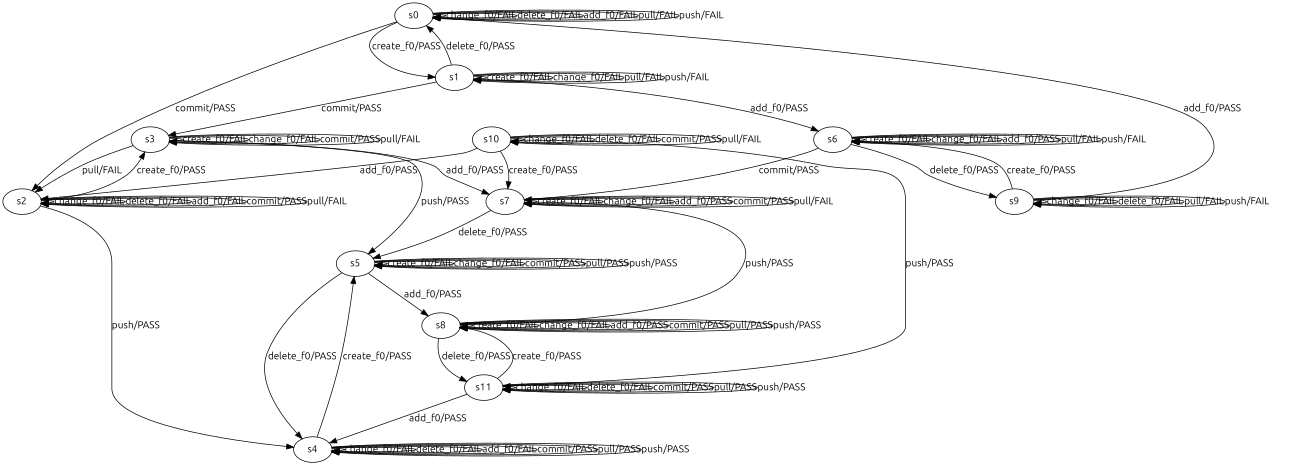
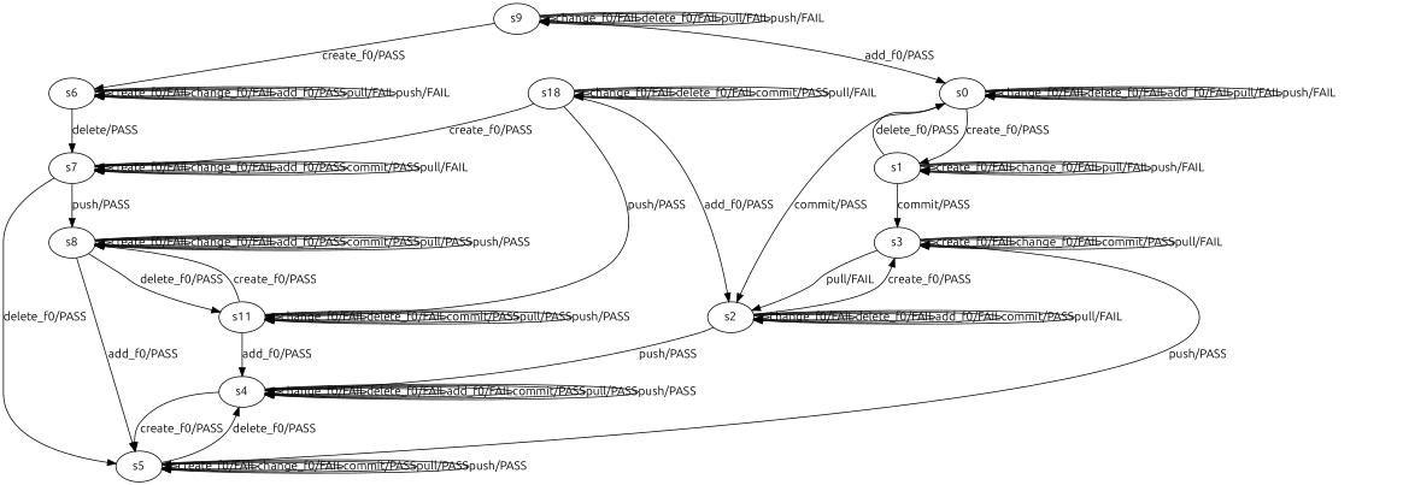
  digraph {
    fontname=Ubuntu
    node [fontname=Ubuntu]
    edge [fontname=Ubuntu]
    n1 [label=s0]
    n2 [label=s1]
    n3 [label=s2]
    n4 [label=s3]
    n5 [label=s6]
    n6 [label=s4]
    n7 [label=s5]
    n8 [label=s7]
    n9 [label=s9]
    n10 [label=s8]
    n11 [label=s11]
-   n12 [label=s10]
+   n12 [label=s18]
    n1 -> n1 [label="change_f0/FAIL"]
    n1 -> n1 [label="delete_f0/FAIL"]
    n1 -> n1 [label="add_f0/FAIL"]
    n1 -> n1 [label="pull/FAIL"]
    n1 -> n1 [label="push/FAIL"]
    n1 -> n2 [label="create_f0/PASS"]
    n1 -> n3 [label="commit/PASS"]
    n2 -> n1 [label="delete_f0/PASS"]
    n2 -> n2 [label="create_f0/FAIL"]
    n2 -> n2 [label="change_f0/FAIL"]
    n2 -> n2 [label="pull/FAIL"]
    n2 -> n2 [label="push/FAIL"]
    n2 -> n4 [label="commit/PASS"]
-   n2 -> n5 [label="add_f0/PASS"]
    n3 -> n3 [label="change_f0/FAIL"]
    n3 -> n3 [label="delete_f0/FAIL"]
    n3 -> n3 [label="add_f0/FAIL"]
    n3 -> n3 [label="commit/PASS"]
    n3 -> n3 [label="pull/FAIL"]
    n3 -> n4 [label="create_f0/PASS"]
    n3 -> n6 [label="push/PASS"]
    n4 -> n3 [label="pull/FAIL"]
    n4 -> n4 [label="create_f0/FAIL"]
    n4 -> n4 [label="change_f0/FAIL"]
    n4 -> n4 [label="commit/PASS"]
    n4 -> n4 [label="pull/FAIL"]
    n4 -> n7 [label="push/PASS"]
-   n4 -> n8 [label="add_f0/PASS"]
    n5 -> n5 [label="create_f0/FAIL"]
    n5 -> n5 [label="change_f0/FAIL"]
    n5 -> n5 [label="add_f0/PASS"]
    n5 -> n5 [label="pull/FAIL"]
    n5 -> n5 [label="push/FAIL"]
-   n5 -> n8 [label="commit/PASS"]
-   n5 -> n9 [label="delete_f0/PASS"]
+   n5 -> n8 [label="delete/PASS"]
    n6 -> n6 [label="change_f0/FAIL"]
    n6 -> n6 [label="delete_f0/FAIL"]
    n6 -> n6 [label="add_f0/FAIL"]
    n6 -> n6 [label="commit/PASS"]
    n6 -> n6 [label="pull/PASS"]
    n6 -> n6 [label="push/PASS"]
    n6 -> n7 [label="create_f0/PASS"]
    n7 -> n6 [label="delete_f0/PASS"]
    n7 -> n7 [label="create_f0/FAIL"]
    n7 -> n7 [label="change_f0/FAIL"]
    n7 -> n7 [label="commit/PASS"]
    n7 -> n7 [label="pull/PASS"]
    n7 -> n7 [label="push/PASS"]
-   n7 -> n10 [label="add_f0/PASS"]
+   n10 -> n7 [label="add_f0/PASS"]
    n8 -> n7 [label="delete_f0/PASS"]
    n8 -> n8 [label="create_f0/FAIL"]
    n8 -> n8 [label="change_f0/FAIL"]
    n8 -> n8 [label="add_f0/PASS"]
    n8 -> n8 [label="commit/PASS"]
    n8 -> n8 [label="pull/FAIL"]
    n8 -> n10 [label="push/PASS"]
    n9 -> n1 [label="add_f0/PASS"]
    n9 -> n5 [label="create_f0/PASS"]
    n9 -> n9 [label="change_f0/FAIL"]
    n9 -> n9 [label="delete_f0/FAIL"]
    n9 -> n9 [label="pull/FAIL"]
    n9 -> n9 [label="push/FAIL"]
    n10 -> n10 [label="create_f0/FAIL"]
    n10 -> n10 [label="change_f0/FAIL"]
    n10 -> n10 [label="add_f0/PASS"]
    n10 -> n10 [label="commit/PASS"]
    n10 -> n10 [label="pull/PASS"]
    n10 -> n10 [label="push/PASS"]
    n10 -> n11 [label="delete_f0/PASS"]
    n11 -> n6 [label="add_f0/PASS"]
    n11 -> n10 [label="create_f0/PASS"]
    n11 -> n11 [label="change_f0/FAIL"]
    n11 -> n11 [label="delete_f0/FAIL"]
    n11 -> n11 [label="commit/PASS"]
    n11 -> n11 [label="pull/PASS"]
    n11 -> n11 [label="push/PASS"]
    n12 -> n3 [label="add_f0/PASS"]
    n12 -> n8 [label="create_f0/PASS"]
    n12 -> n11 [label="push/PASS"]
    n12 -> n12 [label="change_f0/FAIL"]
    n12 -> n12 [label="delete_f0/FAIL"]
    n12 -> n12 [label="commit/PASS"]
    n12 -> n12 [label="pull/FAIL"]
  }
